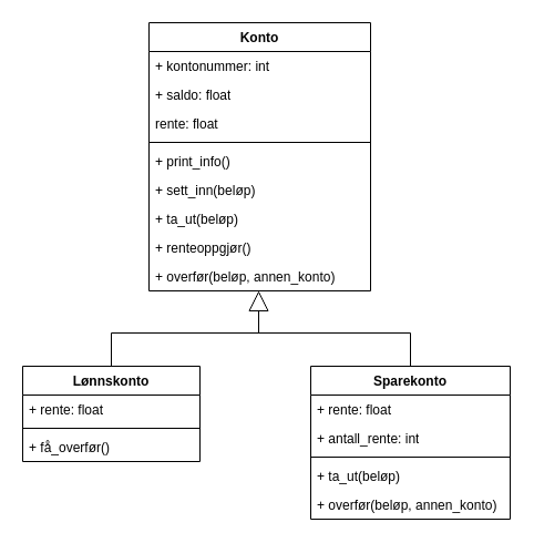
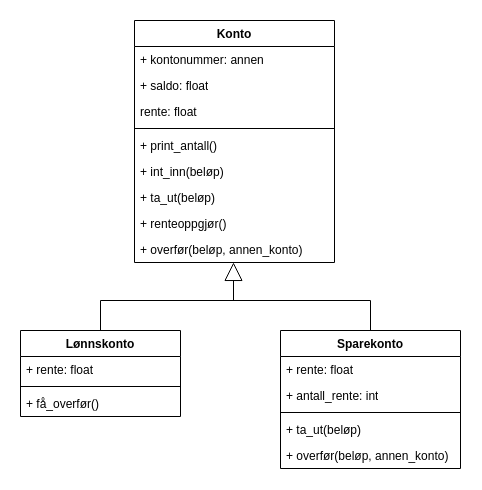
  <mxCell id="0" />
  <mxCell id="1" parent="0" />
  <mxCell id="2" value="Konto" style="swimlane;fontStyle=1;align=center;verticalAlign=top;childLayout=stackLayout;horizontal=1;startSize=26;horizontalStack=0;resizeParent=1;resizeParentMax=0;resizeLast=0;collapsible=1;marginBottom=0;whiteSpace=wrap;html=1;" vertex="1" parent="1"><mxGeometry x="134" y="20" width="200" height="242" as="geometry" /></mxCell>
- <mxCell id="3" value="+ kontonummer: int" style="text;strokeColor=none;fillColor=none;align=left;verticalAlign=top;spacingLeft=4;spacingRight=4;overflow=hidden;rotatable=0;points=[[0,0.5],[1,0.5]];portConstraint=eastwest;whiteSpace=wrap;html=1;" vertex="1" parent="2"><mxGeometry y="26" width="200" height="26" as="geometry" /></mxCell>
+ <mxCell id="3" value="+ kontonummer: annen" style="text;strokeColor=none;fillColor=none;align=left;verticalAlign=top;spacingLeft=4;spacingRight=4;overflow=hidden;rotatable=0;points=[[0,0.5],[1,0.5]];portConstraint=eastwest;whiteSpace=wrap;html=1;" vertex="1" parent="2"><mxGeometry y="26" width="200" height="26" as="geometry" /></mxCell>
  <mxCell id="4" value="+ saldo: float" style="text;strokeColor=none;fillColor=none;align=left;verticalAlign=top;spacingLeft=4;spacingRight=4;overflow=hidden;rotatable=0;points=[[0,0.5],[1,0.5]];portConstraint=eastwest;whiteSpace=wrap;html=1;" vertex="1" parent="2"><mxGeometry y="52" width="200" height="26" as="geometry" /></mxCell>
  <mxCell id="5" value="rente: float" style="text;strokeColor=none;fillColor=none;align=left;verticalAlign=top;spacingLeft=4;spacingRight=4;overflow=hidden;rotatable=0;points=[[0,0.5],[1,0.5]];portConstraint=eastwest;whiteSpace=wrap;html=1;" vertex="1" parent="2"><mxGeometry y="78" width="200" height="26" as="geometry" /></mxCell>
  <mxCell id="6" value="" style="line;strokeWidth=1;fillColor=none;align=left;verticalAlign=middle;spacingTop=-1;spacingLeft=3;spacingRight=3;rotatable=0;labelPosition=right;points=[];portConstraint=eastwest;strokeColor=inherit;" vertex="1" parent="2"><mxGeometry y="104" width="200" height="8" as="geometry" /></mxCell>
- <mxCell id="7" value="+ print_info()" style="text;strokeColor=none;fillColor=none;align=left;verticalAlign=top;spacingLeft=4;spacingRight=4;overflow=hidden;rotatable=0;points=[[0,0.5],[1,0.5]];portConstraint=eastwest;whiteSpace=wrap;html=1;" vertex="1" parent="2"><mxGeometry y="112" width="200" height="26" as="geometry" /></mxCell>
- <mxCell id="8" value="+ sett_inn(beløp)" style="text;strokeColor=none;fillColor=none;align=left;verticalAlign=top;spacingLeft=4;spacingRight=4;overflow=hidden;rotatable=0;points=[[0,0.5],[1,0.5]];portConstraint=eastwest;whiteSpace=wrap;html=1;" vertex="1" parent="2"><mxGeometry y="138" width="200" height="26" as="geometry" /></mxCell>
+ <mxCell id="7" value="+ print_antall()" style="text;strokeColor=none;fillColor=none;align=left;verticalAlign=top;spacingLeft=4;spacingRight=4;overflow=hidden;rotatable=0;points=[[0,0.5],[1,0.5]];portConstraint=eastwest;whiteSpace=wrap;html=1;" vertex="1" parent="2"><mxGeometry y="112" width="200" height="26" as="geometry" /></mxCell>
+ <mxCell id="8" value="+ int_inn(beløp)" style="text;strokeColor=none;fillColor=none;align=left;verticalAlign=top;spacingLeft=4;spacingRight=4;overflow=hidden;rotatable=0;points=[[0,0.5],[1,0.5]];portConstraint=eastwest;whiteSpace=wrap;html=1;" vertex="1" parent="2"><mxGeometry y="138" width="200" height="26" as="geometry" /></mxCell>
  <mxCell id="9" value="+ ta_ut(beløp)" style="text;strokeColor=none;fillColor=none;align=left;verticalAlign=top;spacingLeft=4;spacingRight=4;overflow=hidden;rotatable=0;points=[[0,0.5],[1,0.5]];portConstraint=eastwest;whiteSpace=wrap;html=1;" vertex="1" parent="2"><mxGeometry y="164" width="200" height="26" as="geometry" /></mxCell>
  <mxCell id="10" value="+ renteoppgjør()" style="text;strokeColor=none;fillColor=none;align=left;verticalAlign=top;spacingLeft=4;spacingRight=4;overflow=hidden;rotatable=0;points=[[0,0.5],[1,0.5]];portConstraint=eastwest;whiteSpace=wrap;html=1;" vertex="1" parent="2"><mxGeometry y="190" width="200" height="26" as="geometry" /></mxCell>
  <mxCell id="11" value="+ overfør(beløp, annen_konto)" style="text;strokeColor=none;fillColor=none;align=left;verticalAlign=top;spacingLeft=4;spacingRight=4;overflow=hidden;rotatable=0;points=[[0,0.5],[1,0.5]];portConstraint=eastwest;whiteSpace=wrap;html=1;" vertex="1" parent="2"><mxGeometry y="216" width="200" height="26" as="geometry" /></mxCell>
  <mxCell id="12" value="Lønnskonto" style="swimlane;fontStyle=1;align=center;verticalAlign=top;childLayout=stackLayout;horizontal=1;startSize=26;horizontalStack=0;resizeParent=1;resizeParentMax=0;resizeLast=0;collapsible=1;marginBottom=0;whiteSpace=wrap;html=1;" vertex="1" parent="1"><mxGeometry x="20" y="330" width="160" height="86" as="geometry" /></mxCell>
  <mxCell id="13" value="+ rente: float" style="text;strokeColor=none;fillColor=none;align=left;verticalAlign=top;spacingLeft=4;spacingRight=4;overflow=hidden;rotatable=0;points=[[0,0.5],[1,0.5]];portConstraint=eastwest;whiteSpace=wrap;html=1;" vertex="1" parent="12"><mxGeometry y="26" width="160" height="26" as="geometry" /></mxCell>
  <mxCell id="14" value="" style="line;strokeWidth=1;fillColor=none;align=left;verticalAlign=middle;spacingTop=-1;spacingLeft=3;spacingRight=3;rotatable=0;labelPosition=right;points=[];portConstraint=eastwest;strokeColor=inherit;" vertex="1" parent="12"><mxGeometry y="52" width="160" height="8" as="geometry" /></mxCell>
  <mxCell id="15" value="+ få_overfør()" style="text;strokeColor=none;fillColor=none;align=left;verticalAlign=top;spacingLeft=4;spacingRight=4;overflow=hidden;rotatable=0;points=[[0,0.5],[1,0.5]];portConstraint=eastwest;whiteSpace=wrap;html=1;" vertex="1" parent="12"><mxGeometry y="60" width="160" height="26" as="geometry" /></mxCell>
  <mxCell id="16" value="Sparekonto" style="swimlane;fontStyle=1;align=center;verticalAlign=top;childLayout=stackLayout;horizontal=1;startSize=26;horizontalStack=0;resizeParent=1;resizeParentMax=0;resizeLast=0;collapsible=1;marginBottom=0;whiteSpace=wrap;html=1;" vertex="1" parent="1"><mxGeometry x="280" y="330" width="180" height="138" as="geometry" /></mxCell>
  <mxCell id="17" value="+ rente: float" style="text;strokeColor=none;fillColor=none;align=left;verticalAlign=top;spacingLeft=4;spacingRight=4;overflow=hidden;rotatable=0;points=[[0,0.5],[1,0.5]];portConstraint=eastwest;whiteSpace=wrap;html=1;" vertex="1" parent="16"><mxGeometry y="26" width="180" height="26" as="geometry" /></mxCell>
  <mxCell id="18" value="+ antall_rente: int" style="text;strokeColor=none;fillColor=none;align=left;verticalAlign=top;spacingLeft=4;spacingRight=4;overflow=hidden;rotatable=0;points=[[0,0.5],[1,0.5]];portConstraint=eastwest;whiteSpace=wrap;html=1;" vertex="1" parent="16"><mxGeometry y="52" width="180" height="26" as="geometry" /></mxCell>
  <mxCell id="19" value="" style="line;strokeWidth=1;fillColor=none;align=left;verticalAlign=middle;spacingTop=-1;spacingLeft=3;spacingRight=3;rotatable=0;labelPosition=right;points=[];portConstraint=eastwest;strokeColor=inherit;" vertex="1" parent="16"><mxGeometry y="78" width="180" height="8" as="geometry" /></mxCell>
  <mxCell id="20" value="+ ta_ut(beløp)" style="text;strokeColor=none;fillColor=none;align=left;verticalAlign=top;spacingLeft=4;spacingRight=4;overflow=hidden;rotatable=0;points=[[0,0.5],[1,0.5]];portConstraint=eastwest;whiteSpace=wrap;html=1;" vertex="1" parent="16"><mxGeometry y="86" width="180" height="26" as="geometry" /></mxCell>
  <mxCell id="21" value="+ overfør(beløp, annen_konto)" style="text;strokeColor=none;fillColor=none;align=left;verticalAlign=top;spacingLeft=4;spacingRight=4;overflow=hidden;rotatable=0;points=[[0,0.5],[1,0.5]];portConstraint=eastwest;whiteSpace=wrap;html=1;" vertex="1" parent="16"><mxGeometry y="112" width="180" height="26" as="geometry" /></mxCell>
  <mxCell id="22" value="" style="endArrow=block;endSize=16;endFill=0;html=1;rounded=0;exitX=0.5;exitY=0;exitDx=0;exitDy=0;entryX=0.495;entryY=0.997;entryDx=0;entryDy=0;entryPerimeter=0;" edge="1" parent="1" source="12" target="11"><mxGeometry x="0.163" y="-22" width="160" relative="1" as="geometry"><mxPoint x="100" y="310" as="sourcePoint" /><mxPoint x="240" y="270" as="targetPoint" /><Array as="points"><mxPoint x="100" y="300" /><mxPoint x="233" y="300" /></Array><mxPoint as="offset" /></mxGeometry></mxCell>
  <mxCell id="23" value="" style="endArrow=none;html=1;rounded=0;entryX=0.5;entryY=0;entryDx=0;entryDy=0;" edge="1" parent="1" target="16"><mxGeometry width="50" height="50" relative="1" as="geometry"><mxPoint x="210" y="300" as="sourcePoint" /><mxPoint x="380" y="300" as="targetPoint" /><Array as="points"><mxPoint x="370" y="300" /></Array></mxGeometry></mxCell>
